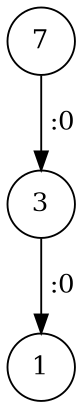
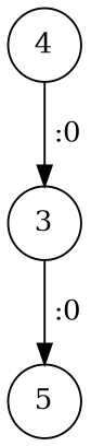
  digraph {
    rankdir=TB
    node [shape=circle]
-   4 [label=7]
+   4
    3
-   5 [label=1]
+   5
    4 -> 3 [label=" :0"]
    3 -> 5 [label=" :0"]
  }
